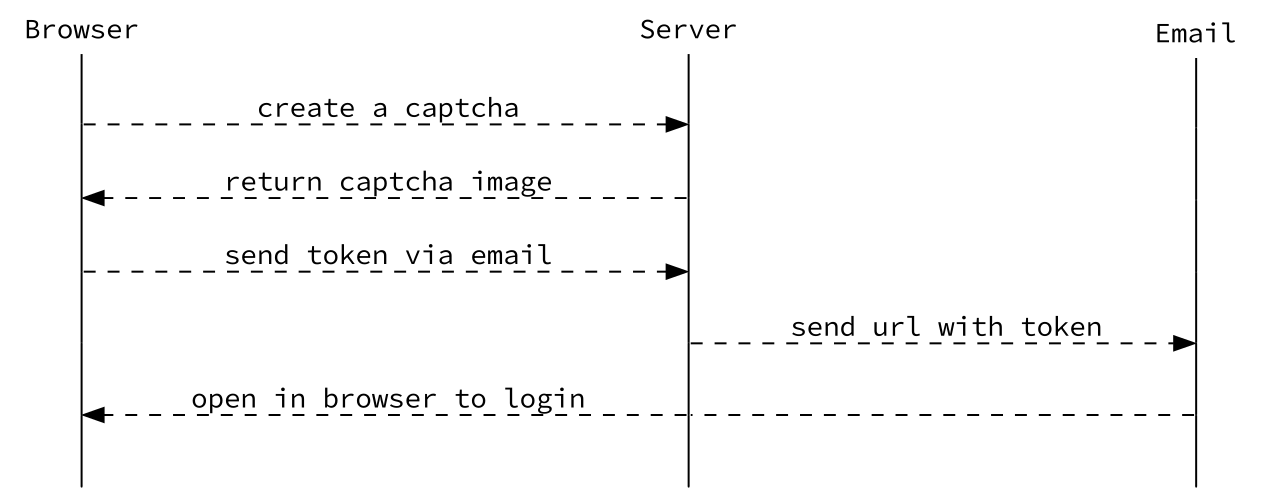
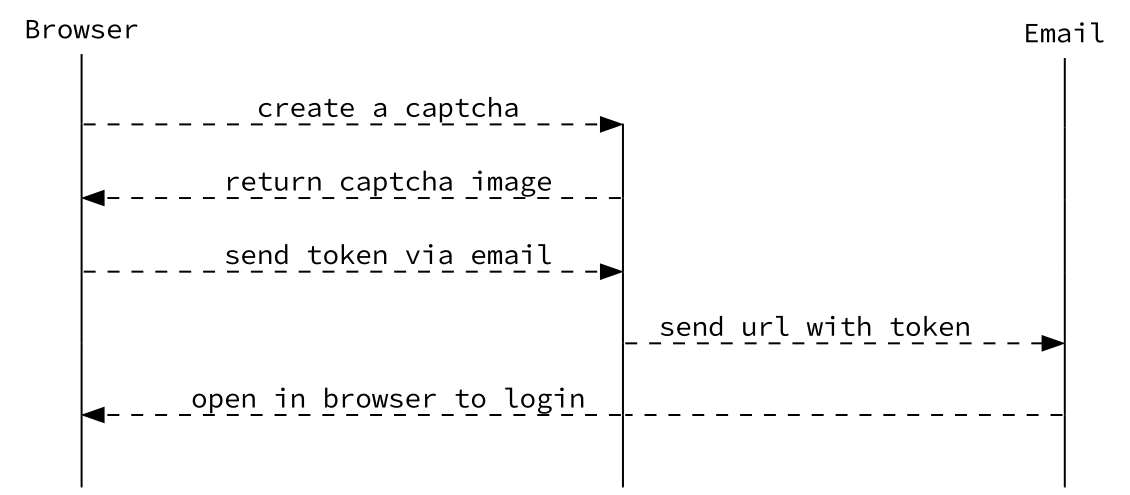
  digraph {
    rankdir=LR
    fontname="Source Code Pro"
    node [shape=point fontname="Source Code Pro"]
    edge [arrowhead=none style=solid fontname="Source Code Pro"]
    Browser [height=0 shape=plaintext width=0]
    b0 [height=0 width=0]
    b1 [height=0 width=0]
    b2 [height=0 width=0]
    b3 [height=0 width=0]
    b4 [height=0 width=0]
    b5 [height=0 width=0]
-   Server [height=0 shape=plaintext width=0]
    s0 [height=0 width=0]
    s1 [height=0 width=0]
    s2 [height=0 width=0]
    s3 [height=0 width=0]
    s4 [height=0 width=0]
    s5 [height=0 width=0]
    Email [height=0 shape=plaintext width=0]
    e0 [height=0 width=0]
    e1 [height=0 width=0]
    e2 [height=0 width=0]
    e3 [height=0 width=0]
    e4 [height=0 width=0]
    e5 [height=0 width=0]
    subgraph sub_1 {
      rank=same
      Browser
      b0
      b1
      b2
      b3
      b4
      b5
    }
    subgraph sub_2 {
      rank=same
-     Server
      s0
      s1
      s2
      s3
      s4
      s5
    }
    subgraph sub_3 {
      rank=same
      Email
      e0
      e1
      e2
      e3
      e4
      e5
    }
    Browser -> b0
    b0 -> b1
    b0 -> s0 [arrowhead=normal label="create a captcha" style=dashed]
    b1 -> b2
    b2 -> b3
    b2 -> s2 [arrowhead=normal label="send token via email" style=dashed]
    b3 -> b4
    b4 -> b5
-   Server -> s0
    s0 -> s1
    s1 -> b1 [arrowhead=normal label="return captcha image" style=dashed]
    s1 -> s2
    s2 -> s3
    s3 -> s4
    s3 -> e3 [arrowhead=normal label="send url with token" style=dashed]
    s4 -> b4 [arrowhead=normal label="open in browser to login" style=dashed]
    s4 -> s5
    Email -> e0
    e0 -> e1
    e1 -> e2
    e2 -> e3
    e3 -> e4
    e4 -> s4 [style=dashed]
    e4 -> e5
  }
